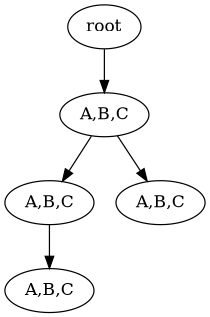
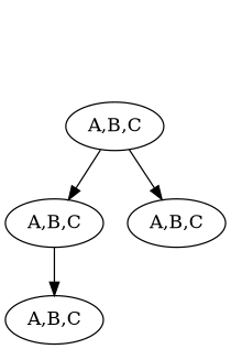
  strict digraph {
-   n1 [label=root]
    n2 [label="A,B,C"]
    n3 [label="A,B,C"]
    n4 [label="A,B,C"]
    n5 [label="A,B,C"]
-   n1 -> n2
    n2 -> n3
    n2 -> n4
    n3 -> n5
  }
